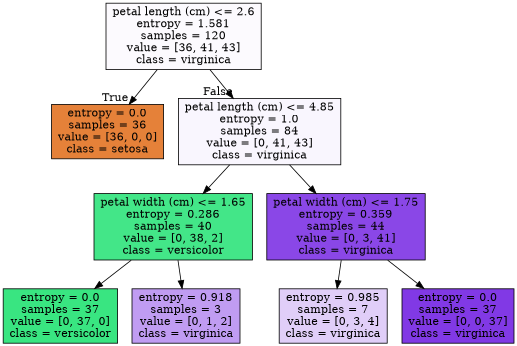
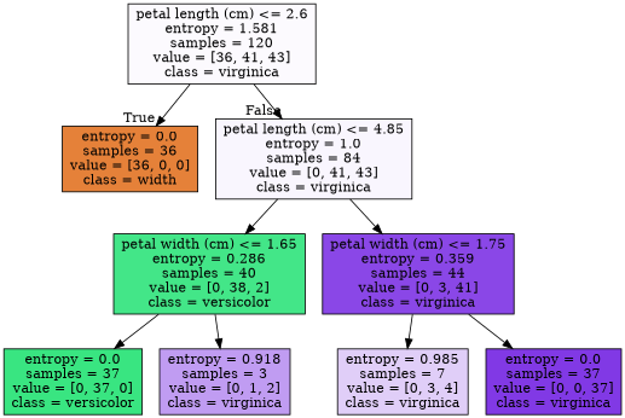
  digraph {
    node [color=black shape=box style=filled]
    n1 [fillcolor="#fcfafe" label="petal length (cm) <= 2.6\nentropy = 1.581\nsamples = 120\nvalue = [36, 41, 43]\nclass = virginica"]
-   n2 [fillcolor="#e58139" label="entropy = 0.0\nsamples = 36\nvalue = [36, 0, 0]\nclass = setosa"]
+   n2 [fillcolor="#e58139" label="entropy = 0.0\nsamples = 36\nvalue = [36, 0, 0]\nclass = width"]
    n3 [fillcolor="#f9f6fe" label="petal length (cm) <= 4.85\nentropy = 1.0\nsamples = 84\nvalue = [0, 41, 43]\nclass = virginica"]
    n4 [fillcolor="#43e688" label="petal width (cm) <= 1.65\nentropy = 0.286\nsamples = 40\nvalue = [0, 38, 2]\nclass = versicolor"]
    n5 [fillcolor="#8a47e7" label="petal width (cm) <= 1.75\nentropy = 0.359\nsamples = 44\nvalue = [0, 3, 41]\nclass = virginica"]
    n6 [fillcolor="#39e581" label="entropy = 0.0\nsamples = 37\nvalue = [0, 37, 0]\nclass = versicolor"]
    n7 [fillcolor="#c09cf2" label="entropy = 0.918\nsamples = 3\nvalue = [0, 1, 2]\nclass = virginica"]
    n8 [fillcolor="#e0cef8" label="entropy = 0.985\nsamples = 7\nvalue = [0, 3, 4]\nclass = virginica"]
    n9 [fillcolor="#8139e5" label="entropy = 0.0\nsamples = 37\nvalue = [0, 0, 37]\nclass = virginica"]
    n1 -> n2 [headlabel=True labelangle=45 labeldistance=2.5]
    n1 -> n3 [headlabel=False labelangle=-45 labeldistance=2.5]
    n3 -> n4
    n3 -> n5
    n4 -> n6
    n4 -> n7
    n5 -> n8
    n5 -> n9
  }
